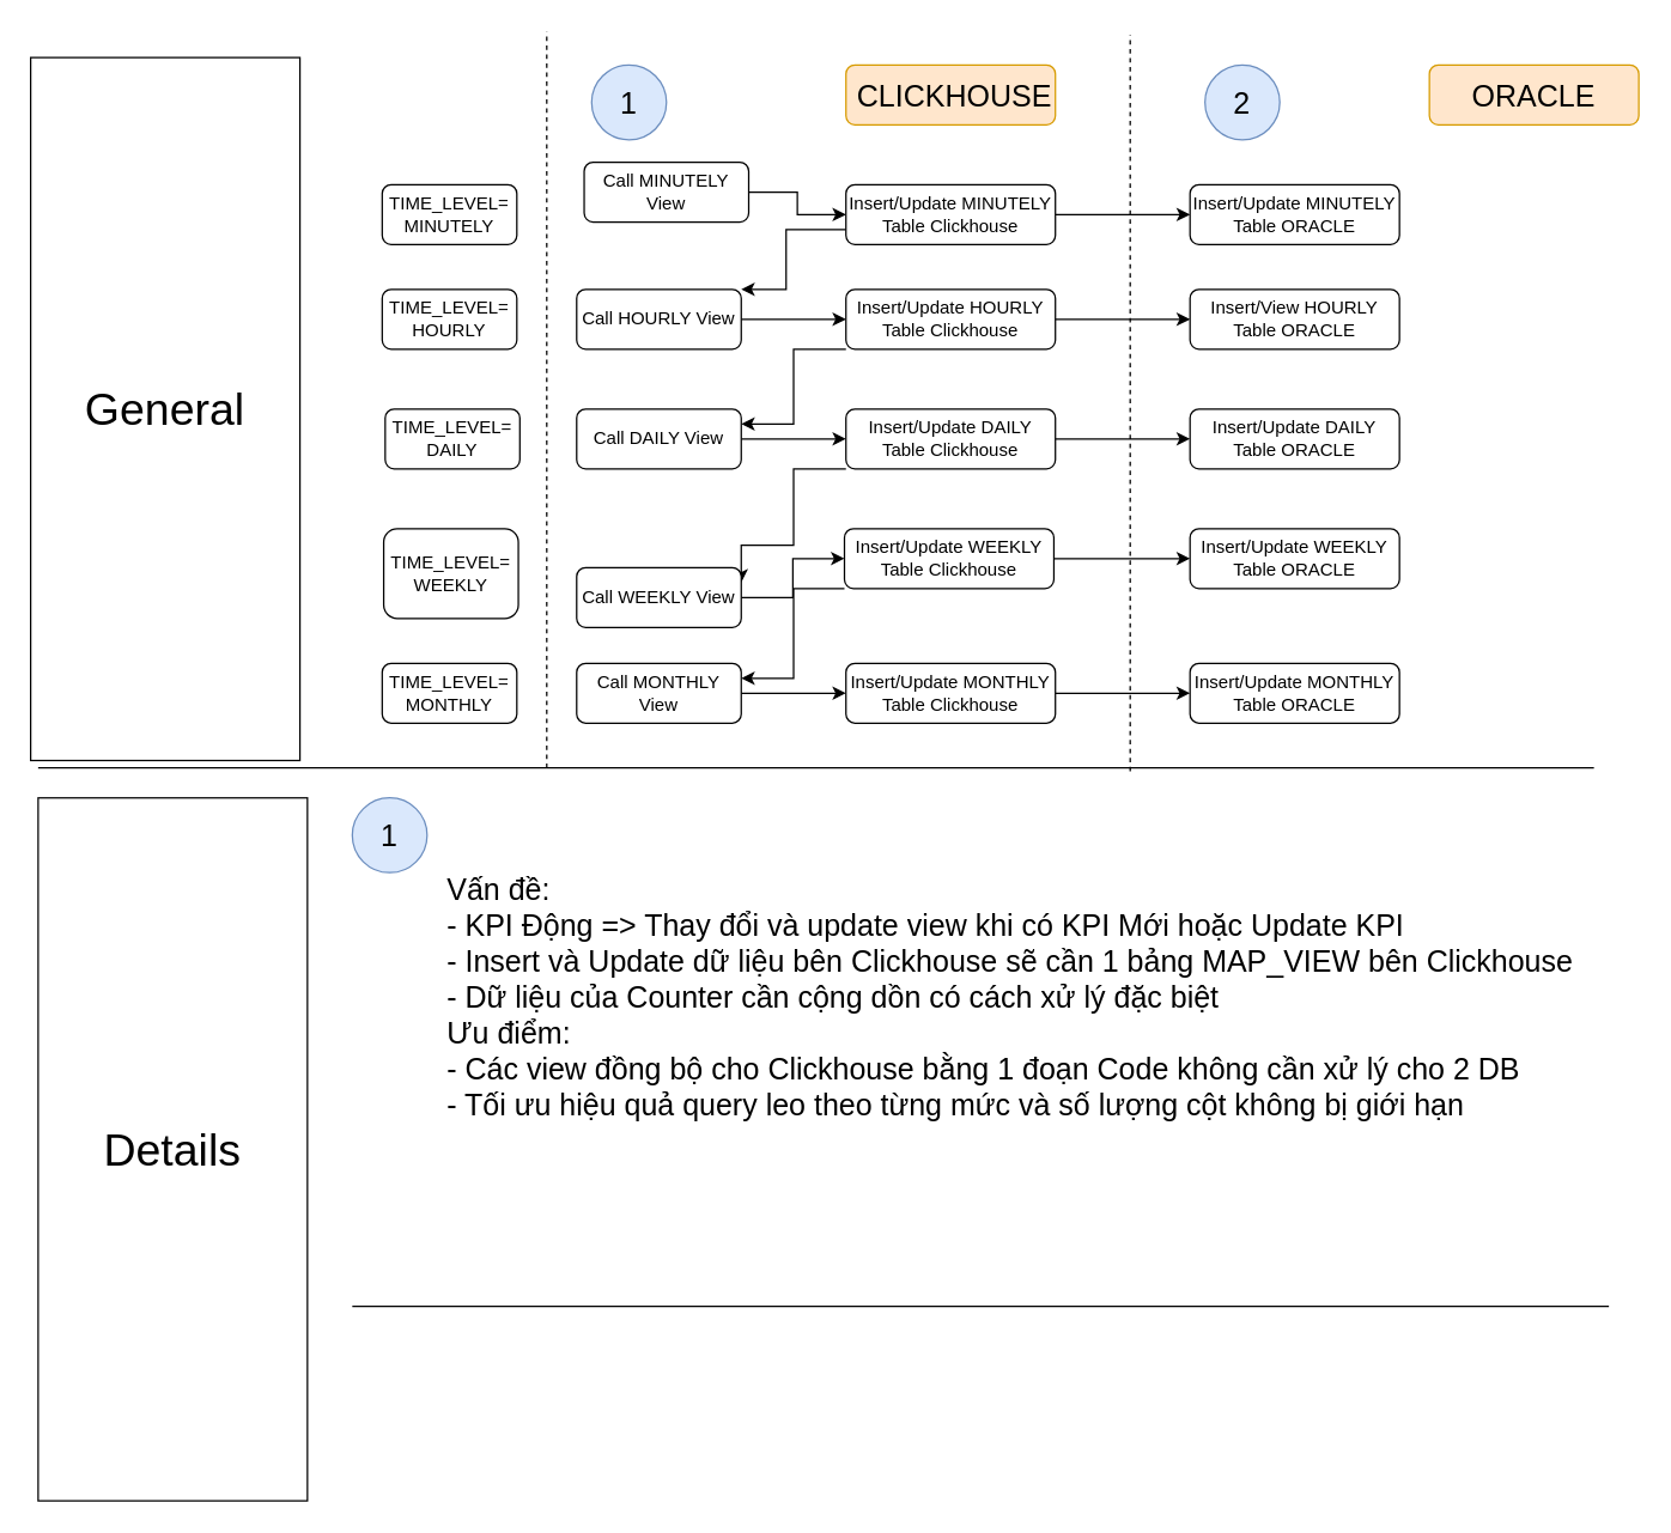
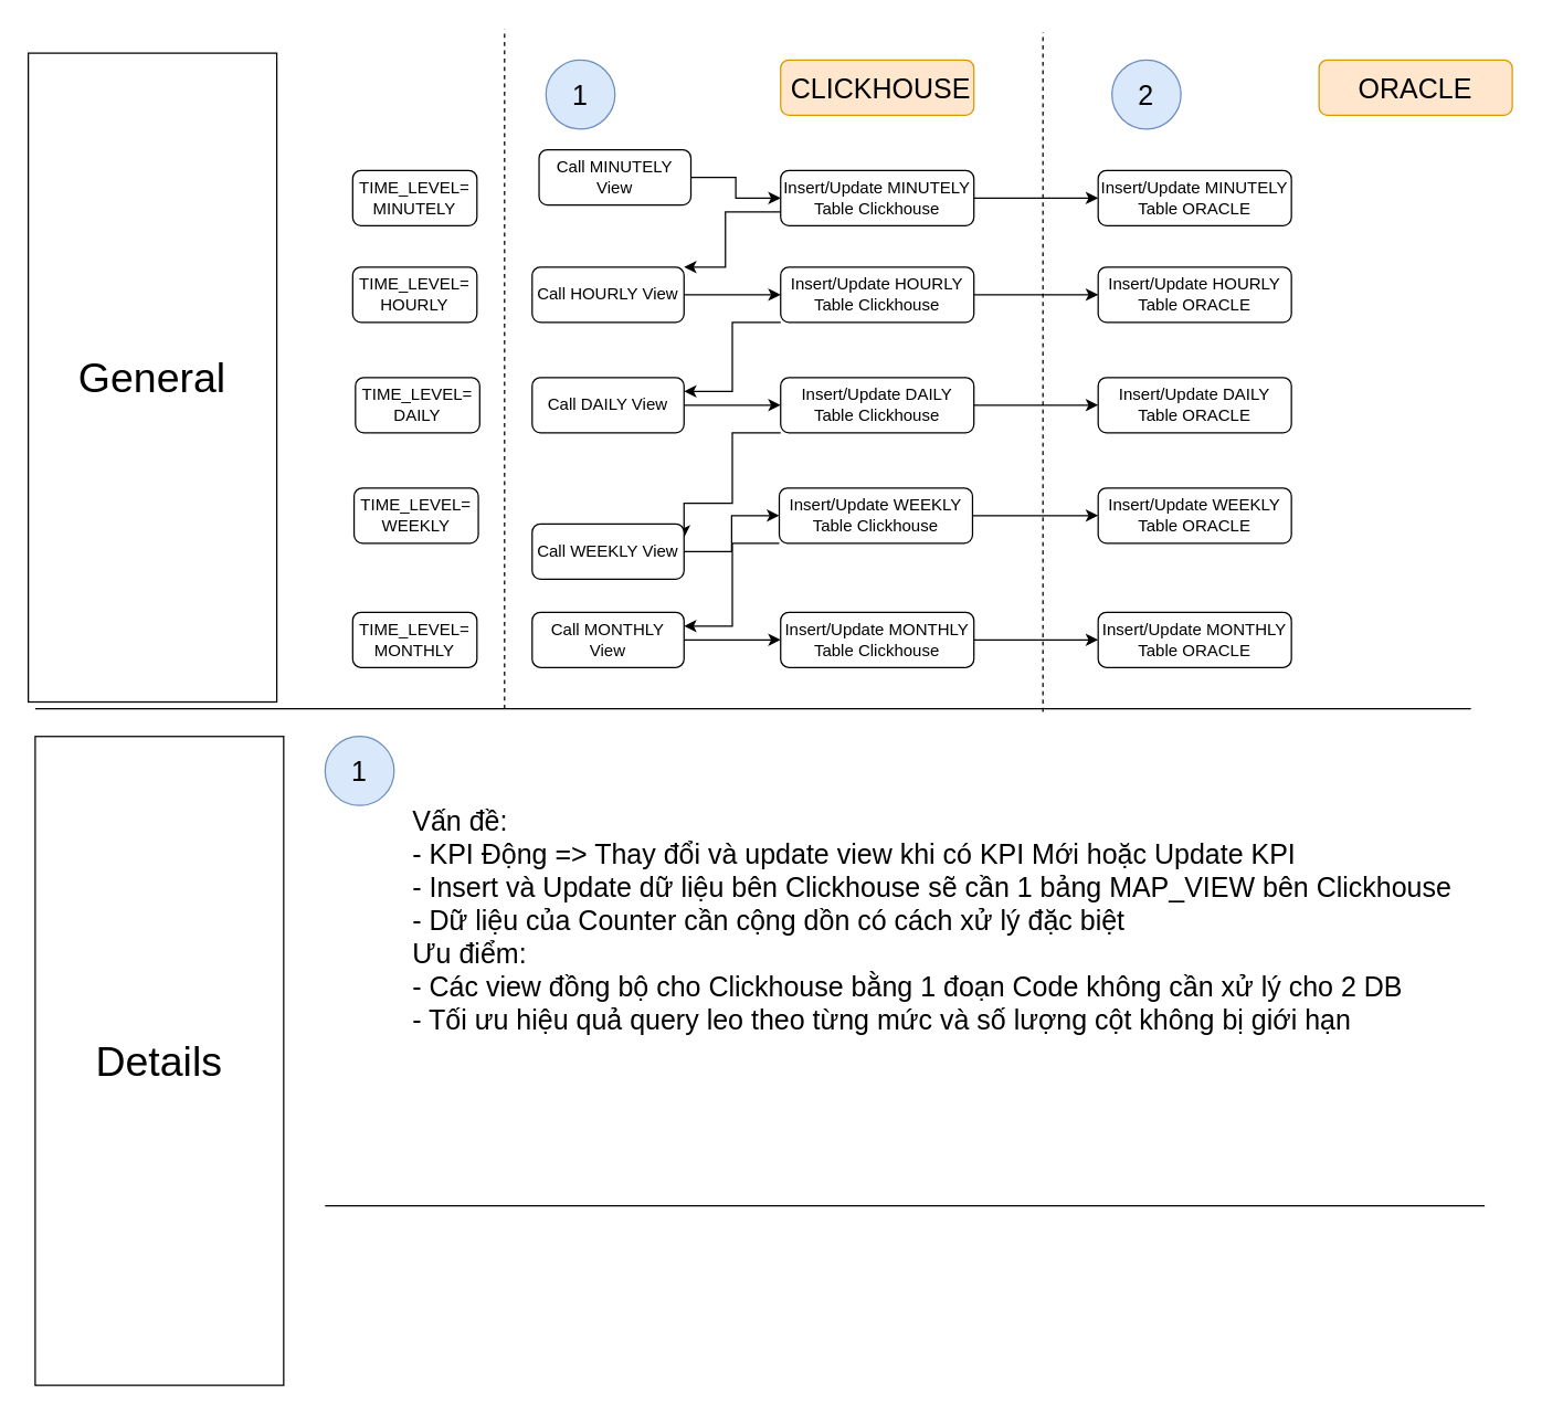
  <mxCell id="0" />
  <mxCell id="1" parent="0" />
  <mxCell id="2" value="&lt;font style=&quot;font-size: 30px&quot;&gt;General&lt;/font&gt;" style="rounded=0;whiteSpace=wrap;html=1;" parent="1" vertex="1"><mxGeometry x="20" y="38" width="180" height="470" as="geometry" /></mxCell>
  <mxCell id="3" style="edgeStyle=orthogonalEdgeStyle;rounded=0;orthogonalLoop=1;jettySize=auto;html=1;entryX=0;entryY=0.5;entryDx=0;entryDy=0;" parent="1" source="4" target="7" edge="1"><mxGeometry relative="1" as="geometry" /></mxCell>
  <mxCell id="4" value="Call MINUTELY View" style="rounded=1;whiteSpace=wrap;html=1;" parent="1" vertex="1"><mxGeometry x="390" y="108" width="110" height="40" as="geometry" /></mxCell>
  <mxCell id="5" style="edgeStyle=orthogonalEdgeStyle;rounded=0;orthogonalLoop=1;jettySize=auto;html=1;entryX=1;entryY=0;entryDx=0;entryDy=0;" parent="1" source="7" target="10" edge="1"><mxGeometry relative="1" as="geometry"><Array as="points"><mxPoint x="525" y="153" /><mxPoint x="525" y="193" /></Array></mxGeometry></mxCell>
  <mxCell id="6" style="edgeStyle=orthogonalEdgeStyle;rounded=0;orthogonalLoop=1;jettySize=auto;html=1;entryX=0;entryY=0.5;entryDx=0;entryDy=0;" parent="1" source="7" edge="1"><mxGeometry relative="1" as="geometry"><mxPoint x="795" y="143" as="targetPoint" /></mxGeometry></mxCell>
  <mxCell id="7" value="Insert/Update MINUTELY Table Clickhouse" style="rounded=1;whiteSpace=wrap;html=1;" parent="1" vertex="1"><mxGeometry x="565" y="123" width="140" height="40" as="geometry" /></mxCell>
  <mxCell id="8" value="TIME_LEVEL= MINUTELY" style="rounded=1;whiteSpace=wrap;html=1;" parent="1" vertex="1"><mxGeometry x="255" y="123" width="90" height="40" as="geometry" /></mxCell>
  <mxCell id="9" style="edgeStyle=orthogonalEdgeStyle;rounded=0;orthogonalLoop=1;jettySize=auto;html=1;entryX=0;entryY=0.5;entryDx=0;entryDy=0;" parent="1" source="10" target="13" edge="1"><mxGeometry relative="1" as="geometry" /></mxCell>
  <mxCell id="10" value="Call HOURLY View" style="rounded=1;whiteSpace=wrap;html=1;" parent="1" vertex="1"><mxGeometry x="385" y="193" width="110" height="40" as="geometry" /></mxCell>
  <mxCell id="11" style="edgeStyle=orthogonalEdgeStyle;rounded=0;orthogonalLoop=1;jettySize=auto;html=1;" parent="1" source="13" edge="1"><mxGeometry relative="1" as="geometry"><mxPoint x="795" y="213" as="targetPoint" /></mxGeometry></mxCell>
  <mxCell id="12" style="edgeStyle=orthogonalEdgeStyle;rounded=0;orthogonalLoop=1;jettySize=auto;html=1;entryX=1;entryY=0.25;entryDx=0;entryDy=0;" parent="1" source="13" target="18" edge="1"><mxGeometry relative="1" as="geometry"><Array as="points"><mxPoint x="530" y="233" /><mxPoint x="530" y="283" /></Array></mxGeometry></mxCell>
  <mxCell id="13" value="Insert/Update HOURLY Table Clickhouse" style="rounded=1;whiteSpace=wrap;html=1;" parent="1" vertex="1"><mxGeometry x="565" y="193" width="140" height="40" as="geometry" /></mxCell>
  <mxCell id="14" value="TIME_LEVEL= HOURLY" style="rounded=1;whiteSpace=wrap;html=1;" parent="1" vertex="1"><mxGeometry x="255" y="193" width="90" height="40" as="geometry" /></mxCell>
  <mxCell id="15" value="Insert/Update MINUTELY Table ORACLE" style="rounded=1;whiteSpace=wrap;html=1;" parent="1" vertex="1"><mxGeometry x="795" y="123" width="140" height="40" as="geometry" /></mxCell>
- <mxCell id="16" value="Insert/View HOURLY Table ORACLE" style="rounded=1;whiteSpace=wrap;html=1;" parent="1" vertex="1"><mxGeometry x="795" y="193" width="140" height="40" as="geometry" /></mxCell>
+ <mxCell id="16" value="Insert/Update HOURLY Table ORACLE" style="rounded=1;whiteSpace=wrap;html=1;" parent="1" vertex="1"><mxGeometry x="795" y="193" width="140" height="40" as="geometry" /></mxCell>
  <mxCell id="17" style="edgeStyle=orthogonalEdgeStyle;rounded=0;orthogonalLoop=1;jettySize=auto;html=1;" parent="1" source="18" target="21" edge="1"><mxGeometry relative="1" as="geometry" /></mxCell>
  <mxCell id="18" value="Call DAILY View" style="rounded=1;whiteSpace=wrap;html=1;" parent="1" vertex="1"><mxGeometry x="385" y="273" width="110" height="40" as="geometry" /></mxCell>
  <mxCell id="19" style="edgeStyle=orthogonalEdgeStyle;rounded=0;orthogonalLoop=1;jettySize=auto;html=1;entryX=1;entryY=0.25;entryDx=0;entryDy=0;" parent="1" source="21" target="25" edge="1"><mxGeometry relative="1" as="geometry"><Array as="points"><mxPoint x="530" y="313" /><mxPoint x="530" y="364" /></Array></mxGeometry></mxCell>
  <mxCell id="20" style="edgeStyle=orthogonalEdgeStyle;rounded=0;orthogonalLoop=1;jettySize=auto;html=1;" parent="1" source="21" target="23" edge="1"><mxGeometry relative="1" as="geometry" /></mxCell>
  <mxCell id="21" value="Insert/Update DAILY Table Clickhouse" style="rounded=1;whiteSpace=wrap;html=1;" parent="1" vertex="1"><mxGeometry x="565" y="273" width="140" height="40" as="geometry" /></mxCell>
  <mxCell id="22" value="TIME_LEVEL= DAILY" style="rounded=1;whiteSpace=wrap;html=1;" parent="1" vertex="1"><mxGeometry x="257" y="273" width="90" height="40" as="geometry" /></mxCell>
  <mxCell id="23" value="Insert/Update DAILY Table ORACLE" style="rounded=1;whiteSpace=wrap;html=1;" parent="1" vertex="1"><mxGeometry x="795" y="273" width="140" height="40" as="geometry" /></mxCell>
  <mxCell id="24" style="edgeStyle=orthogonalEdgeStyle;rounded=0;orthogonalLoop=1;jettySize=auto;html=1;entryX=0;entryY=0.5;entryDx=0;entryDy=0;" parent="1" source="25" target="28" edge="1"><mxGeometry relative="1" as="geometry" /></mxCell>
  <mxCell id="25" value="Call WEEKLY View" style="rounded=1;whiteSpace=wrap;html=1;" parent="1" vertex="1"><mxGeometry x="385" y="379" width="110" height="40" as="geometry" /></mxCell>
  <mxCell id="26" style="edgeStyle=orthogonalEdgeStyle;rounded=0;orthogonalLoop=1;jettySize=auto;html=1;entryX=1;entryY=0.25;entryDx=0;entryDy=0;" parent="1" source="28" target="32" edge="1"><mxGeometry relative="1" as="geometry"><Array as="points"><mxPoint x="530" y="393" /><mxPoint x="530" y="453" /></Array></mxGeometry></mxCell>
  <mxCell id="27" style="edgeStyle=orthogonalEdgeStyle;rounded=0;orthogonalLoop=1;jettySize=auto;html=1;entryX=0;entryY=0.5;entryDx=0;entryDy=0;" parent="1" source="28" target="30" edge="1"><mxGeometry relative="1" as="geometry" /></mxCell>
  <mxCell id="28" value="Insert/Update WEEKLY Table Clickhouse" style="rounded=1;whiteSpace=wrap;html=1;" parent="1" vertex="1"><mxGeometry x="564" y="353" width="140" height="40" as="geometry" /></mxCell>
- <mxCell id="29" value="TIME_LEVEL= WEEKLY" style="rounded=1;whiteSpace=wrap;html=1;" parent="1" vertex="1"><mxGeometry x="256" y="353" width="90" height="60" as="geometry" /></mxCell>
+ <mxCell id="29" value="TIME_LEVEL= WEEKLY" style="rounded=1;whiteSpace=wrap;html=1;" parent="1" vertex="1"><mxGeometry x="256" y="353" width="90" height="40" as="geometry" /></mxCell>
  <mxCell id="30" value="Insert/Update WEEKLY Table ORACLE" style="rounded=1;whiteSpace=wrap;html=1;" parent="1" vertex="1"><mxGeometry x="795" y="353" width="140" height="40" as="geometry" /></mxCell>
  <mxCell id="31" style="edgeStyle=orthogonalEdgeStyle;rounded=0;orthogonalLoop=1;jettySize=auto;html=1;entryX=0;entryY=0.5;entryDx=0;entryDy=0;" parent="1" source="32" target="34" edge="1"><mxGeometry relative="1" as="geometry" /></mxCell>
  <mxCell id="32" value="Call MONTHLY View" style="rounded=1;whiteSpace=wrap;html=1;" parent="1" vertex="1"><mxGeometry x="385" y="443" width="110" height="40" as="geometry" /></mxCell>
  <mxCell id="33" style="edgeStyle=orthogonalEdgeStyle;rounded=0;orthogonalLoop=1;jettySize=auto;html=1;" parent="1" source="34" target="36" edge="1"><mxGeometry relative="1" as="geometry" /></mxCell>
  <mxCell id="34" value="Insert/Update MONTHLY Table Clickhouse" style="rounded=1;whiteSpace=wrap;html=1;" parent="1" vertex="1"><mxGeometry x="565" y="443" width="140" height="40" as="geometry" /></mxCell>
  <mxCell id="35" value="TIME_LEVEL= MONTHLY" style="rounded=1;whiteSpace=wrap;html=1;" parent="1" vertex="1"><mxGeometry x="255" y="443" width="90" height="40" as="geometry" /></mxCell>
  <mxCell id="36" value="Insert/Update MONTHLY Table ORACLE" style="rounded=1;whiteSpace=wrap;html=1;" parent="1" vertex="1"><mxGeometry x="795" y="443" width="140" height="40" as="geometry" /></mxCell>
  <mxCell id="37" value="" style="endArrow=none;dashed=1;html=1;" parent="1" edge="1"><mxGeometry width="50" height="50" relative="1" as="geometry"><mxPoint x="365" y="513" as="sourcePoint" /><mxPoint x="365" y="20.778" as="targetPoint" /></mxGeometry></mxCell>
  <mxCell id="38" value="" style="endArrow=none;dashed=1;html=1;" parent="1" edge="1"><mxGeometry width="50" height="50" relative="1" as="geometry"><mxPoint x="755" y="515.22" as="sourcePoint" /><mxPoint x="755" y="22.998" as="targetPoint" /></mxGeometry></mxCell>
  <mxCell id="39" value="&lt;font style=&quot;font-size: 20px&quot;&gt;&amp;nbsp;CLICKHOUSE&lt;/font&gt;" style="rounded=1;whiteSpace=wrap;html=1;fillColor=#ffe6cc;strokeColor=#d79b00;" parent="1" vertex="1"><mxGeometry x="565" y="43" width="140" height="40" as="geometry" /></mxCell>
  <mxCell id="40" value="&lt;font style=&quot;font-size: 20px&quot;&gt;ORACLE&lt;/font&gt;" style="rounded=1;whiteSpace=wrap;html=1;fillColor=#ffe6cc;strokeColor=#d79b00;" parent="1" vertex="1"><mxGeometry x="955" y="43" width="140" height="40" as="geometry" /></mxCell>
  <mxCell id="41" value="" style="endArrow=none;html=1;" edge="1" parent="1"><mxGeometry width="50" height="50" relative="1" as="geometry"><mxPoint x="25" y="513" as="sourcePoint" /><mxPoint x="1065" y="513" as="targetPoint" /></mxGeometry></mxCell>
  <mxCell id="42" value="&lt;font style=&quot;font-size: 20px&quot;&gt;1&lt;/font&gt;" style="ellipse;whiteSpace=wrap;html=1;fillColor=#dae8fc;strokeColor=#6c8ebf;" vertex="1" parent="1"><mxGeometry x="395" y="43" width="50" height="50" as="geometry" /></mxCell>
  <mxCell id="43" value="&lt;font style=&quot;font-size: 30px&quot;&gt;Details&lt;br&gt;&lt;/font&gt;" style="rounded=0;whiteSpace=wrap;html=1;" vertex="1" parent="1"><mxGeometry x="25" y="533" width="180" height="470" as="geometry" /></mxCell>
  <mxCell id="44" value="&lt;font style=&quot;font-size: 20px&quot;&gt;2&lt;/font&gt;" style="ellipse;whiteSpace=wrap;html=1;fillColor=#dae8fc;strokeColor=#6c8ebf;" vertex="1" parent="1"><mxGeometry x="805" y="43" width="50" height="50" as="geometry" /></mxCell>
  <mxCell id="45" value="" style="endArrow=none;html=1;" edge="1" parent="1"><mxGeometry width="50" height="50" relative="1" as="geometry"><mxPoint x="235" y="873" as="sourcePoint" /><mxPoint x="1075" y="873" as="targetPoint" /></mxGeometry></mxCell>
  <mxCell id="46" value="&lt;font style=&quot;font-size: 20px&quot;&gt;1&lt;/font&gt;" style="ellipse;whiteSpace=wrap;html=1;fillColor=#dae8fc;strokeColor=#6c8ebf;" vertex="1" parent="1"><mxGeometry x="235" y="533" width="50" height="50" as="geometry" /></mxCell>
  <mxCell id="47" value="&lt;div style=&quot;text-align: left&quot;&gt;&lt;span style=&quot;font-size: 20px&quot;&gt;Vấn đề:&amp;nbsp;&lt;/span&gt;&lt;/div&gt;&lt;font style=&quot;font-size: 20px&quot;&gt;&lt;div style=&quot;text-align: left&quot;&gt;&lt;span&gt;- KPI Động =&amp;gt; Thay đổi và update view khi có KPI Mới hoặc Update KPI&lt;/span&gt;&lt;/div&gt;&lt;div style=&quot;text-align: left&quot;&gt;&lt;span&gt;- Insert và Update dữ liệu bên Clickhouse sẽ cần 1 bảng MAP_VIEW bên Clickhouse&lt;/span&gt;&lt;/div&gt;&lt;div style=&quot;text-align: left&quot;&gt;&lt;span&gt;- Dữ liệu của Counter cần cộng dồn có cách xử lý đặc biệt&lt;/span&gt;&lt;/div&gt;&lt;div style=&quot;text-align: left&quot;&gt;&lt;span&gt;Ưu điểm:&lt;/span&gt;&lt;/div&gt;&lt;div style=&quot;text-align: left&quot;&gt;&lt;span&gt;- Các view đồng bộ cho Clickhouse bằng 1 đoạn Code không cần xử lý cho 2 DB&lt;/span&gt;&lt;/div&gt;&lt;div style=&quot;text-align: left&quot;&gt;&lt;span&gt;- Tối ưu hiệu quả query leo theo từng mức và số lượng cột không bị giới hạn&lt;/span&gt;&lt;/div&gt;&lt;div style=&quot;text-align: left&quot;&gt;&lt;span&gt;&lt;br&gt;&lt;/span&gt;&lt;/div&gt;&lt;/font&gt;" style="text;html=1;strokeColor=none;fillColor=none;align=center;verticalAlign=middle;whiteSpace=wrap;rounded=0;" vertex="1" parent="1"><mxGeometry x="295" y="533" width="760" height="290" as="geometry" /></mxCell>
